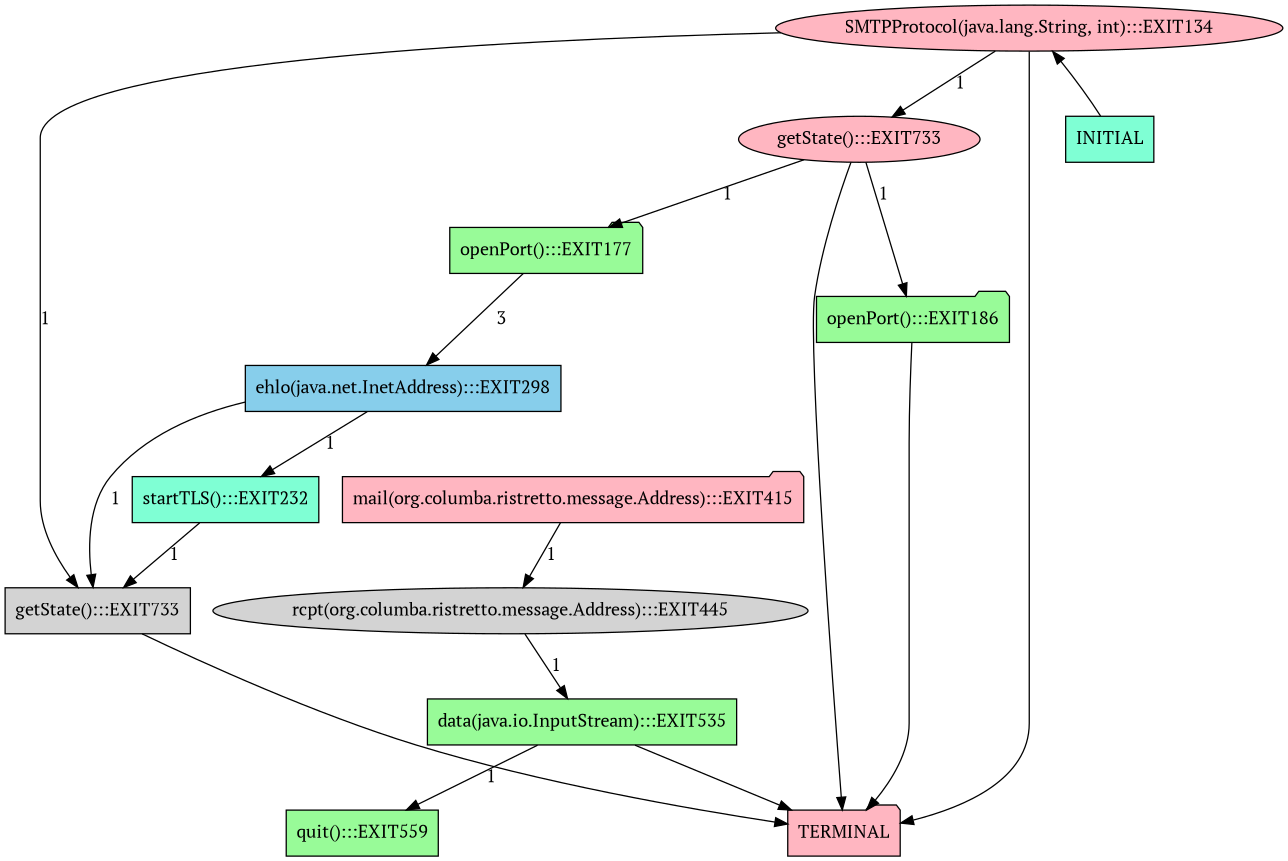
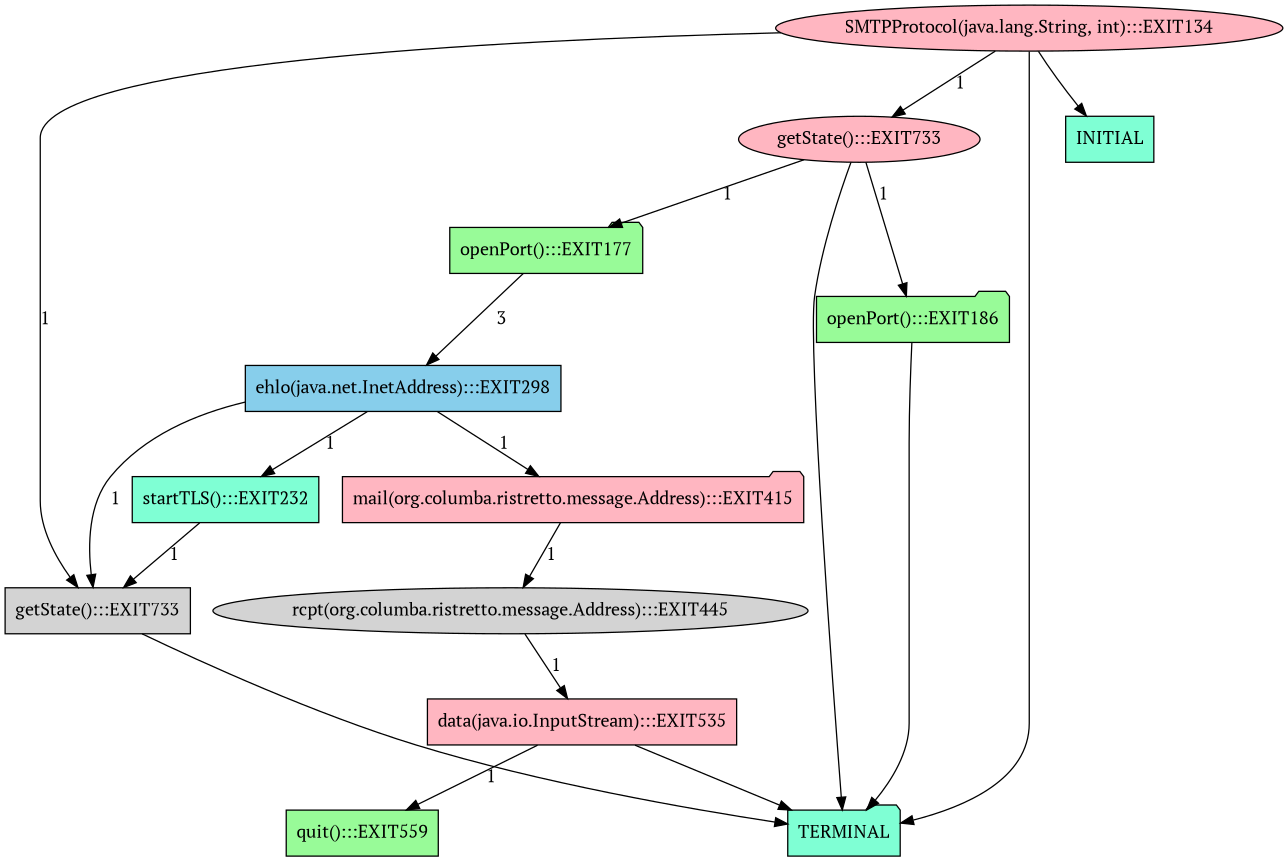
  digraph {
    fontname="PT Serif"
    node [fillcolor=lightpink fontname="PT Serif" shape=box style=filled]
    edge [fontname="PT Serif"]
    n1 [label="SMTPProtocol(java.lang.String, int):::EXIT134" shape=ellipse]
    n2 [fillcolor=lightgrey label="getState():::EXIT733"]
    n3 [label="getState():::EXIT733" shape=ellipse]
-   n4 [label=TERMINAL shape=folder]
+   n4 [fillcolor=aquamarine label=TERMINAL shape=folder]
    n5 [fillcolor=palegreen label="openPort():::EXIT177" shape=folder]
    n6 [fillcolor=palegreen label="openPort():::EXIT186" shape=folder]
-   n7 [fillcolor=palegreen label="data(java.io.InputStream):::EXIT535"]
+   n7 [label="data(java.io.InputStream):::EXIT535"]
    n8 [fillcolor=palegreen label="quit():::EXIT559"]
    n9 [fillcolor=skyblue label="ehlo(java.net.InetAddress):::EXIT298"]
    n10 [label="mail(org.columba.ristretto.message.Address):::EXIT415" shape=folder]
    n11 [fillcolor=aquamarine label="startTLS():::EXIT232"]
    n12 [fillcolor=lightgrey label="rcpt(org.columba.ristretto.message.Address):::EXIT445" shape=ellipse]
    n13 [fillcolor=aquamarine label=INITIAL]
    n1 -> n2 [label=1]
    n1 -> n3 [label=1]
    n1 -> n4
    n2 -> n4
    n3 -> n4
    n3 -> n5 [label=1]
    n3 -> n6 [label=1]
    n5 -> n9 [label=3]
    n6 -> n4
    n7 -> n4
    n7 -> n8 [label=1]
    n9 -> n2 [label=1]
+   n9 -> n10 [label=1]
    n9 -> n11 [label=1]
    n10 -> n12 [label=1]
    n11 -> n2 [label=1]
    n12 -> n7 [label=1]
-   n13 -> n1
+   n1 -> n13
  }
